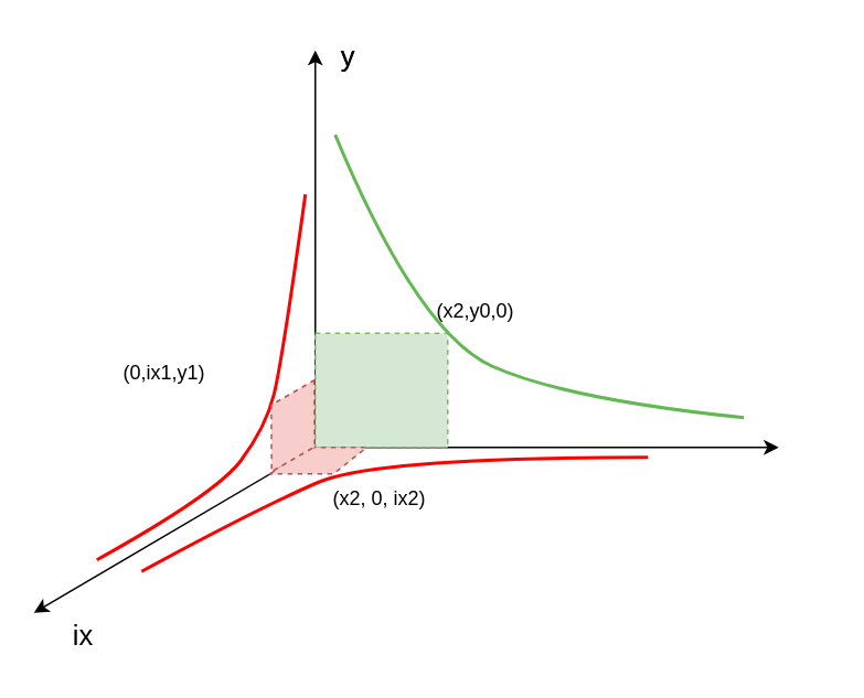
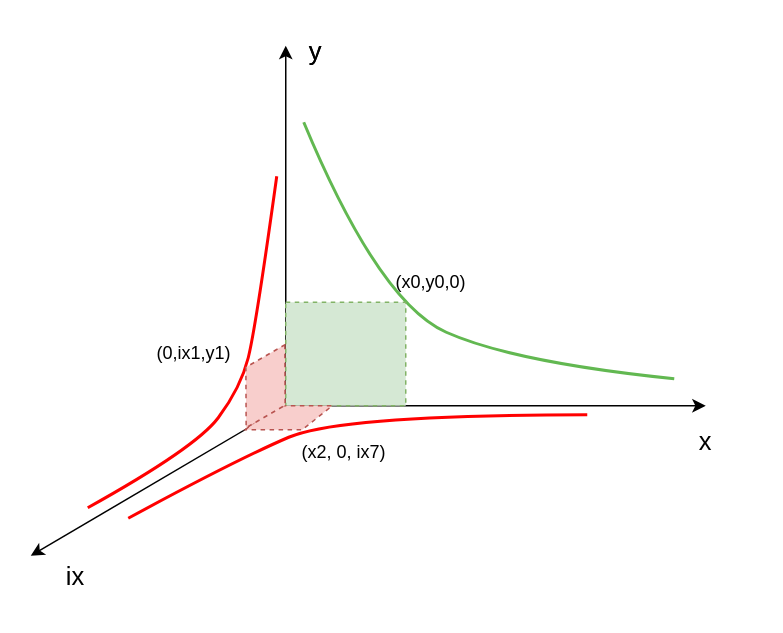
  <mxCell id="0" />
  <mxCell id="1" parent="0" />
  <mxCell id="2" value="" style="group" parent="1" vertex="1" connectable="0"><mxGeometry x="190" y="100" width="210" height="170" as="geometry" /></mxCell>
  <mxCell id="3" value="" style="endArrow=classic;html=1;rounded=0;" parent="2" edge="1"><mxGeometry width="50" height="50" relative="1" as="geometry"><mxPoint y="170" as="sourcePoint" /><mxPoint y="-70" as="targetPoint" /></mxGeometry></mxCell>
  <mxCell id="4" value="" style="endArrow=classic;html=1;rounded=0;" parent="2" edge="1"><mxGeometry width="50" height="50" relative="1" as="geometry"><mxPoint y="170" as="sourcePoint" /><mxPoint x="280" y="170" as="targetPoint" /></mxGeometry></mxCell>
  <mxCell id="5" value="" style="curved=1;endArrow=none;html=1;rounded=0;endFill=0;fillColor=#f8cecc;strokeColor=#62b851;strokeWidth=2;" parent="2" edge="1"><mxGeometry width="50" height="50" relative="1" as="geometry"><mxPoint x="12" y="-19" as="sourcePoint" /><mxPoint x="259" y="152" as="targetPoint" /><Array as="points"><mxPoint x="62" y="101" /><mxPoint x="152" y="141" /></Array></mxGeometry></mxCell>
- <mxCell id="6" value="(x2,y0,0)" style="text;html=1;strokeColor=none;fillColor=none;align=center;verticalAlign=middle;whiteSpace=wrap;rounded=0;" parent="2" vertex="1"><mxGeometry x="67" y="73" width="60" height="30" as="geometry" /></mxCell>
+ <mxCell id="6" value="(x0,y0,0)" style="text;html=1;strokeColor=none;fillColor=none;align=center;verticalAlign=middle;whiteSpace=wrap;rounded=0;" parent="2" vertex="1"><mxGeometry x="67" y="73" width="60" height="30" as="geometry" /></mxCell>
  <mxCell id="7" value="" style="rounded=0;whiteSpace=wrap;html=1;fillColor=#d5e8d4;strokeColor=#82b366;dashed=1;" parent="2" vertex="1"><mxGeometry y="101" width="80" height="69" as="geometry" /></mxCell>
  <mxCell id="8" value="" style="endArrow=classic;html=1;rounded=0;" parent="1" edge="1"><mxGeometry width="50" height="50" relative="1" as="geometry"><mxPoint x="190" y="270" as="sourcePoint" /><mxPoint x="20" y="370" as="targetPoint" /></mxGeometry></mxCell>
  <mxCell id="9" value="" style="curved=1;endArrow=none;html=1;rounded=0;endFill=0;strokeWidth=2;strokeColor=#FF0000;" parent="1" edge="1"><mxGeometry width="50" height="50" relative="1" as="geometry"><mxPoint x="184" y="117" as="sourcePoint" /><mxPoint x="58" y="338" as="targetPoint" /><Array as="points"><mxPoint x="170" y="218" /><mxPoint x="160" y="258" /><mxPoint x="130" y="298" /></Array></mxGeometry></mxCell>
  <mxCell id="10" value="" style="curved=1;endArrow=none;html=1;rounded=0;endFill=0;strokeWidth=2;strokeColor=#FF0000;" parent="1" edge="1"><mxGeometry width="50" height="50" relative="1" as="geometry"><mxPoint x="85" y="345" as="sourcePoint" /><mxPoint x="391" y="276" as="targetPoint" /><Array as="points"><mxPoint x="157" y="306" /><mxPoint x="227" y="276" /></Array></mxGeometry></mxCell>
  <mxCell id="11" value="&lt;font style=&quot;font-size: 17px;&quot;&gt;ix&lt;/font&gt;" style="text;html=1;strokeColor=none;fillColor=none;align=center;verticalAlign=middle;whiteSpace=wrap;rounded=0;" parent="1" vertex="1"><mxGeometry x="20" y="370" width="60" height="30" as="geometry" /></mxCell>
  <mxCell id="12" value="&lt;font style=&quot;font-size: 17px;&quot;&gt;y&lt;/font&gt;" style="text;html=1;strokeColor=none;fillColor=none;align=center;verticalAlign=middle;whiteSpace=wrap;rounded=0;" parent="1" vertex="1"><mxGeometry x="180" y="20" width="60" height="30" as="geometry" /></mxCell>
  <mxCell id="13" value="&lt;font style=&quot;font-size: 17px;&quot;&gt;y&lt;/font&gt;" style="text;html=1;strokeColor=none;fillColor=none;align=center;verticalAlign=middle;whiteSpace=wrap;rounded=0;" parent="1" vertex="1"><mxGeometry x="180" y="20" width="60" height="30" as="geometry" /></mxCell>
- <mxCell id="15" value="(0,ix1,y1)" style="text;html=1;strokeColor=none;fillColor=none;align=center;verticalAlign=middle;whiteSpace=wrap;rounded=0;" parent="1" vertex="1"><mxGeometry x="69" y="210" width="60" height="30" as="geometry" /></mxCell>
- <mxCell id="16" value="(x2, 0, ix2)" style="text;html=1;strokeColor=none;fillColor=none;align=center;verticalAlign=middle;whiteSpace=wrap;rounded=0;" parent="1" vertex="1"><mxGeometry x="199" y="286" width="60" height="30" as="geometry" /></mxCell>
+ <mxCell id="14" value="&lt;font style=&quot;font-size: 17px;&quot;&gt;x&lt;/font&gt;" style="text;html=1;strokeColor=none;fillColor=none;align=center;verticalAlign=middle;whiteSpace=wrap;rounded=0;" parent="1" vertex="1"><mxGeometry x="440" y="280" width="60" height="30" as="geometry" /></mxCell>
+ <mxCell id="15" value="(0,ix1,y1)" style="text;html=1;strokeColor=none;fillColor=none;align=center;verticalAlign=middle;whiteSpace=wrap;rounded=0;" parent="1" vertex="1"><mxGeometry x="99" y="220" width="60" height="30" as="geometry" /></mxCell>
+ <mxCell id="16" value="(x2, 0, ix7)" style="text;html=1;strokeColor=none;fillColor=none;align=center;verticalAlign=middle;whiteSpace=wrap;rounded=0;" parent="1" vertex="1"><mxGeometry x="199" y="286" width="60" height="30" as="geometry" /></mxCell>
  <mxCell id="17" value="" style="shape=parallelogram;perimeter=parallelogramPerimeter;whiteSpace=wrap;html=1;fixedSize=1;fillColor=#f8cecc;strokeColor=#b85450;dashed=1;" parent="1" vertex="1"><mxGeometry x="163" y="270" width="58" height="16" as="geometry" /></mxCell>
  <mxCell id="18" value="" style="shape=parallelogram;perimeter=parallelogramPerimeter;whiteSpace=wrap;html=1;fixedSize=1;rotation=60;direction=south;fillColor=#f8cecc;strokeColor=#b85450;dashed=1;" parent="1" vertex="1"><mxGeometry x="159" y="232" width="35" height="50" as="geometry" /></mxCell>
